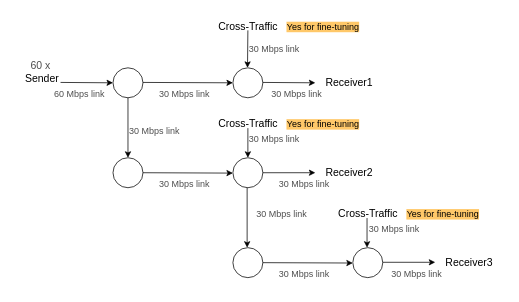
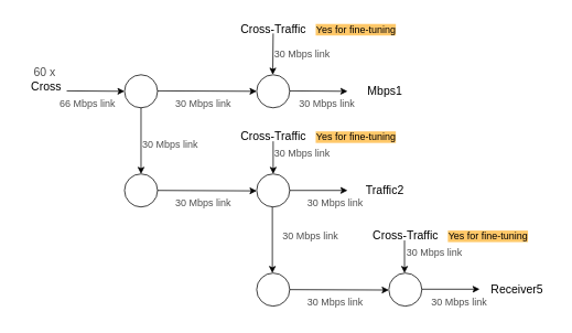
  <mxCell id="0" />
  <mxCell id="1" parent="0" />
  <mxCell id="2" value="" style="ellipse;whiteSpace=wrap;html=1;aspect=fixed;" parent="1" vertex="1"><mxGeometry x="150" y="90" width="40" height="40" as="geometry" /></mxCell>
  <mxCell id="3" value="" style="ellipse;whiteSpace=wrap;html=1;aspect=fixed;" parent="1" vertex="1"><mxGeometry x="310" y="90" width="40" height="40" as="geometry" /></mxCell>
  <mxCell id="4" value="" style="endArrow=classic;html=1;rounded=0;" parent="1" edge="1"><mxGeometry width="50" height="50" relative="1" as="geometry"><mxPoint x="190" y="109.5" as="sourcePoint" /><mxPoint x="310" y="110" as="targetPoint" /></mxGeometry></mxCell>
  <mxCell id="5" value="&lt;font color=&quot;#4d4d4d&quot;&gt;30 Mbps link&lt;/font&gt;" style="text;html=1;align=center;verticalAlign=middle;resizable=0;points=[];autosize=1;strokeColor=none;fillColor=none;" parent="1" vertex="1"><mxGeometry x="200" y="110" width="90" height="30" as="geometry" /></mxCell>
  <mxCell id="6" value="" style="endArrow=classic;html=1;rounded=0;" parent="1" edge="1"><mxGeometry width="50" height="50" relative="1" as="geometry"><mxPoint x="350" y="109.5" as="sourcePoint" /><mxPoint x="420" y="110" as="targetPoint" /></mxGeometry></mxCell>
  <mxCell id="7" value="" style="endArrow=classic;html=1;rounded=0;" parent="1" edge="1"><mxGeometry width="50" height="50" relative="1" as="geometry"><mxPoint x="80" y="109.5" as="sourcePoint" /><mxPoint x="150" y="110" as="targetPoint" /></mxGeometry></mxCell>
  <mxCell id="8" value="&lt;font color=&quot;#4d4d4d&quot;&gt;30 Mbps link&lt;/font&gt;" style="text;html=1;align=center;verticalAlign=middle;resizable=0;points=[];autosize=1;strokeColor=none;fillColor=none;" parent="1" vertex="1"><mxGeometry x="350" y="110" width="90" height="30" as="geometry" /></mxCell>
- <mxCell id="9" value="&lt;font color=&quot;#4d4d4d&quot;&gt;60 Mbps link&lt;/font&gt;" style="text;html=1;align=center;verticalAlign=middle;resizable=0;points=[];autosize=1;strokeColor=none;fillColor=none;" parent="1" vertex="1"><mxGeometry x="60" y="110" width="90" height="30" as="geometry" /></mxCell>
- <mxCell id="10" value="&lt;font style=&quot;font-size: 14px;&quot;&gt;60 x&amp;nbsp;&lt;br&gt;&lt;font style=&quot;font-size: 14px;&quot; color=&quot;#000000&quot;&gt;Sender&lt;/font&gt;&lt;/font&gt;" style="text;html=1;align=center;verticalAlign=middle;resizable=0;points=[];autosize=1;strokeColor=none;fillColor=none;fontColor=#4D4D4D;" parent="1" vertex="1"><mxGeometry x="20" y="70" width="70" height="50" as="geometry" /></mxCell>
- <mxCell id="11" value="Receiver1" style="text;html=1;align=center;verticalAlign=middle;resizable=0;points=[];autosize=1;strokeColor=none;fillColor=none;fontSize=14;fontColor=#000000;" parent="1" vertex="1"><mxGeometry x="420" y="95" width="90" height="30" as="geometry" /></mxCell>
+ <mxCell id="9" value="&lt;font color=&quot;#4d4d4d&quot;&gt;66 Mbps link&lt;/font&gt;" style="text;html=1;align=center;verticalAlign=middle;resizable=0;points=[];autosize=1;strokeColor=none;fillColor=none;" parent="1" vertex="1"><mxGeometry x="60" y="110" width="90" height="30" as="geometry" /></mxCell>
+ <mxCell id="10" value="&lt;font style=&quot;font-size: 14px;&quot;&gt;60 x&amp;nbsp;&lt;br&gt;&lt;font style=&quot;font-size: 14px;&quot; color=&quot;#000000&quot;&gt;Cross&lt;/font&gt;&lt;/font&gt;" style="text;html=1;align=center;verticalAlign=middle;resizable=0;points=[];autosize=1;strokeColor=none;fillColor=none;fontColor=#4D4D4D;" parent="1" vertex="1"><mxGeometry x="20" y="70" width="70" height="50" as="geometry" /></mxCell>
+ <mxCell id="11" value="Mbps1" style="text;html=1;align=center;verticalAlign=middle;resizable=0;points=[];autosize=1;strokeColor=none;fillColor=none;fontSize=14;fontColor=#000000;" parent="1" vertex="1"><mxGeometry x="420" y="95" width="90" height="30" as="geometry" /></mxCell>
  <mxCell id="12" value="" style="endArrow=classic;html=1;rounded=0;fontSize=14;fontColor=#000000;" parent="1" edge="1"><mxGeometry width="50" height="50" relative="1" as="geometry"><mxPoint x="330" y="40" as="sourcePoint" /><mxPoint x="329.5" y="90" as="targetPoint" /></mxGeometry></mxCell>
  <mxCell id="13" value="&lt;font color=&quot;#4d4d4d&quot;&gt;30 Mbps link&lt;/font&gt;" style="text;html=1;align=center;verticalAlign=middle;resizable=0;points=[];autosize=1;strokeColor=none;fillColor=none;" parent="1" vertex="1"><mxGeometry x="320" y="50" width="90" height="30" as="geometry" /></mxCell>
  <mxCell id="14" value="Cross-Traffic" style="text;html=1;align=center;verticalAlign=middle;resizable=0;points=[];autosize=1;strokeColor=none;fillColor=none;fontSize=14;fontColor=#000000;" parent="1" vertex="1"><mxGeometry x="280" y="20" width="100" height="30" as="geometry" /></mxCell>
  <mxCell id="15" value="&lt;font style=&quot;font-size: 12px; background-color: rgb(255, 200, 105);&quot;&gt;Yes for fine-tuning&lt;/font&gt;" style="text;html=1;align=center;verticalAlign=middle;resizable=0;points=[];autosize=1;strokeColor=none;fillColor=none;fontSize=14;fontColor=#000000;" parent="1" vertex="1"><mxGeometry x="370" y="20" width="120" height="30" as="geometry" /></mxCell>
  <mxCell id="16" value="" style="ellipse;whiteSpace=wrap;html=1;aspect=fixed;" vertex="1" parent="1"><mxGeometry x="150" y="210" width="40" height="40" as="geometry" /></mxCell>
  <mxCell id="17" value="" style="ellipse;whiteSpace=wrap;html=1;aspect=fixed;" vertex="1" parent="1"><mxGeometry x="310" y="210" width="40" height="40" as="geometry" /></mxCell>
  <mxCell id="18" value="" style="ellipse;whiteSpace=wrap;html=1;aspect=fixed;" vertex="1" parent="1"><mxGeometry x="310" y="330" width="40" height="40" as="geometry" /></mxCell>
  <mxCell id="19" value="" style="ellipse;whiteSpace=wrap;html=1;aspect=fixed;" vertex="1" parent="1"><mxGeometry x="470" y="330" width="40" height="40" as="geometry" /></mxCell>
  <mxCell id="20" value="" style="endArrow=classic;html=1;rounded=0;entryX=0.5;entryY=0;entryDx=0;entryDy=0;" edge="1" parent="1" target="16"><mxGeometry width="50" height="50" relative="1" as="geometry"><mxPoint x="170" y="130" as="sourcePoint" /><mxPoint x="220" y="80" as="targetPoint" /></mxGeometry></mxCell>
  <mxCell id="21" value="" style="endArrow=classic;html=1;rounded=0;" edge="1" parent="1"><mxGeometry width="50" height="50" relative="1" as="geometry"><mxPoint x="190" y="230" as="sourcePoint" /><mxPoint x="310" y="230.5" as="targetPoint" /></mxGeometry></mxCell>
  <mxCell id="22" value="&lt;font color=&quot;#4d4d4d&quot;&gt;30 Mbps link&lt;/font&gt;" style="text;html=1;align=center;verticalAlign=middle;resizable=0;points=[];autosize=1;strokeColor=none;fillColor=none;" vertex="1" parent="1"><mxGeometry x="200" y="230.5" width="90" height="30" as="geometry" /></mxCell>
  <mxCell id="23" value="" style="endArrow=classic;html=1;rounded=0;" edge="1" parent="1"><mxGeometry width="50" height="50" relative="1" as="geometry"><mxPoint x="350" y="350" as="sourcePoint" /><mxPoint x="470" y="350.5" as="targetPoint" /></mxGeometry></mxCell>
  <mxCell id="24" value="&lt;font color=&quot;#4d4d4d&quot;&gt;30 Mbps link&lt;/font&gt;" style="text;html=1;align=center;verticalAlign=middle;resizable=0;points=[];autosize=1;strokeColor=none;fillColor=none;" vertex="1" parent="1"><mxGeometry x="360" y="350.5" width="90" height="30" as="geometry" /></mxCell>
  <mxCell id="25" value="" style="endArrow=classic;html=1;rounded=0;entryX=0.5;entryY=0;entryDx=0;entryDy=0;" edge="1" parent="1"><mxGeometry width="50" height="50" relative="1" as="geometry"><mxPoint x="329" y="250" as="sourcePoint" /><mxPoint x="329" y="330" as="targetPoint" /></mxGeometry></mxCell>
  <mxCell id="26" value="&lt;font color=&quot;#4d4d4d&quot;&gt;30 Mbps link&lt;/font&gt;" style="text;html=1;align=center;verticalAlign=middle;resizable=0;points=[];autosize=1;strokeColor=none;fillColor=none;" vertex="1" parent="1"><mxGeometry x="360" y="230" width="90" height="30" as="geometry" /></mxCell>
  <mxCell id="27" value="" style="endArrow=classic;html=1;rounded=0;entryX=0.667;entryY=0;entryDx=0;entryDy=0;entryPerimeter=0;" edge="1" parent="1" target="26"><mxGeometry width="50" height="50" relative="1" as="geometry"><mxPoint x="350" y="230" as="sourcePoint" /><mxPoint x="400" y="180" as="targetPoint" /></mxGeometry></mxCell>
  <mxCell id="28" value="" style="endArrow=classic;html=1;rounded=0;entryX=0.667;entryY=0;entryDx=0;entryDy=0;entryPerimeter=0;" edge="1" parent="1"><mxGeometry width="50" height="50" relative="1" as="geometry"><mxPoint x="510" y="349.5" as="sourcePoint" /><mxPoint x="580.03" y="349.5" as="targetPoint" /></mxGeometry></mxCell>
- <mxCell id="29" value="Receiver2" style="text;html=1;align=center;verticalAlign=middle;resizable=0;points=[];autosize=1;strokeColor=none;fillColor=none;fontSize=14;fontColor=#000000;" vertex="1" parent="1"><mxGeometry x="420" y="215" width="90" height="30" as="geometry" /></mxCell>
- <mxCell id="30" value="Receiver3" style="text;html=1;align=center;verticalAlign=middle;resizable=0;points=[];autosize=1;strokeColor=none;fillColor=none;fontSize=14;fontColor=#000000;" vertex="1" parent="1"><mxGeometry x="580" y="335" width="90" height="30" as="geometry" /></mxCell>
+ <mxCell id="29" value="Traffic2" style="text;html=1;align=center;verticalAlign=middle;resizable=0;points=[];autosize=1;strokeColor=none;fillColor=none;fontSize=14;fontColor=#000000;" vertex="1" parent="1"><mxGeometry x="420" y="215" width="90" height="30" as="geometry" /></mxCell>
+ <mxCell id="30" value="Receiver5" style="text;html=1;align=center;verticalAlign=middle;resizable=0;points=[];autosize=1;strokeColor=none;fillColor=none;fontSize=14;fontColor=#000000;" vertex="1" parent="1"><mxGeometry x="580" y="335" width="90" height="30" as="geometry" /></mxCell>
  <mxCell id="31" value="&lt;font color=&quot;#4d4d4d&quot;&gt;30 Mbps link&lt;/font&gt;" style="text;html=1;align=center;verticalAlign=middle;resizable=0;points=[];autosize=1;strokeColor=none;fillColor=none;" vertex="1" parent="1"><mxGeometry x="160" y="160" width="90" height="30" as="geometry" /></mxCell>
  <mxCell id="32" value="&lt;font color=&quot;#4d4d4d&quot;&gt;30 Mbps link&lt;/font&gt;" style="text;html=1;align=center;verticalAlign=middle;resizable=0;points=[];autosize=1;strokeColor=none;fillColor=none;" vertex="1" parent="1"><mxGeometry x="510" y="350.5" width="90" height="30" as="geometry" /></mxCell>
  <mxCell id="33" value="&lt;font color=&quot;#4d4d4d&quot;&gt;30 Mbps link&lt;/font&gt;" style="text;html=1;align=center;verticalAlign=middle;resizable=0;points=[];autosize=1;strokeColor=none;fillColor=none;" vertex="1" parent="1"><mxGeometry x="330" y="270" width="90" height="30" as="geometry" /></mxCell>
  <mxCell id="34" value="&lt;font color=&quot;#4d4d4d&quot;&gt;30 Mbps link&lt;/font&gt;" style="text;html=1;align=center;verticalAlign=middle;resizable=0;points=[];autosize=1;strokeColor=none;fillColor=none;" vertex="1" parent="1"><mxGeometry x="320" y="170.5" width="90" height="30" as="geometry" /></mxCell>
  <mxCell id="35" value="Cross-Traffic" style="text;html=1;align=center;verticalAlign=middle;resizable=0;points=[];autosize=1;strokeColor=none;fillColor=none;fontSize=14;fontColor=#000000;" vertex="1" parent="1"><mxGeometry x="280" y="150" width="100" height="30" as="geometry" /></mxCell>
  <mxCell id="36" value="" style="endArrow=classic;html=1;rounded=0;entryX=0.5;entryY=0;entryDx=0;entryDy=0;" edge="1" parent="1" target="17"><mxGeometry width="50" height="50" relative="1" as="geometry"><mxPoint x="330" y="170.5" as="sourcePoint" /><mxPoint x="330" y="200" as="targetPoint" /></mxGeometry></mxCell>
  <mxCell id="37" value="&lt;font style=&quot;font-size: 12px; background-color: rgb(255, 200, 105);&quot;&gt;Yes for fine-tuning&lt;/font&gt;" style="text;html=1;align=center;verticalAlign=middle;resizable=0;points=[];autosize=1;strokeColor=none;fillColor=none;fontSize=14;fontColor=#000000;" vertex="1" parent="1"><mxGeometry x="370" y="150" width="120" height="30" as="geometry" /></mxCell>
  <mxCell id="38" value="" style="endArrow=classic;html=1;rounded=0;entryX=0.5;entryY=0;entryDx=0;entryDy=0;" edge="1" parent="1"><mxGeometry width="50" height="50" relative="1" as="geometry"><mxPoint x="489" y="290.5" as="sourcePoint" /><mxPoint x="489" y="330" as="targetPoint" /></mxGeometry></mxCell>
  <mxCell id="39" value="Cross-Traffic" style="text;html=1;align=center;verticalAlign=middle;resizable=0;points=[];autosize=1;strokeColor=none;fillColor=none;fontSize=14;fontColor=#000000;" vertex="1" parent="1"><mxGeometry x="440" y="270" width="100" height="30" as="geometry" /></mxCell>
  <mxCell id="40" value="&lt;font style=&quot;font-size: 12px; background-color: rgb(255, 200, 105);&quot;&gt;Yes for fine-tuning&lt;/font&gt;" style="text;html=1;align=center;verticalAlign=middle;resizable=0;points=[];autosize=1;strokeColor=none;fillColor=none;fontSize=14;fontColor=#000000;" vertex="1" parent="1"><mxGeometry x="530" y="270" width="120" height="30" as="geometry" /></mxCell>
  <mxCell id="41" value="&lt;font color=&quot;#4d4d4d&quot;&gt;30 Mbps link&lt;/font&gt;" style="text;html=1;align=center;verticalAlign=middle;resizable=0;points=[];autosize=1;strokeColor=none;fillColor=none;" vertex="1" parent="1"><mxGeometry x="480" y="290.5" width="90" height="30" as="geometry" /></mxCell>
